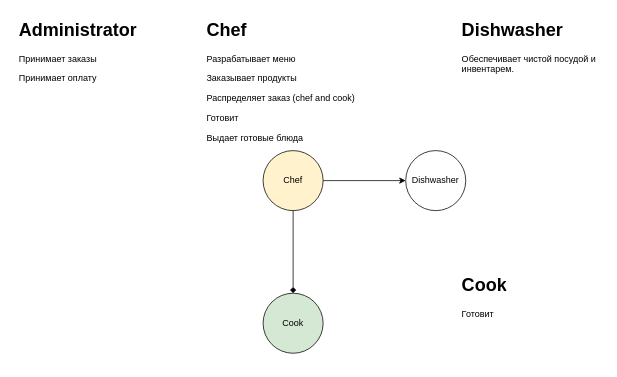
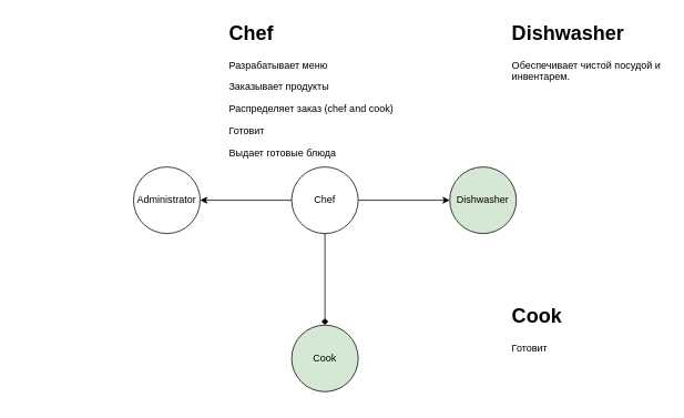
  <mxCell id="0" />
  <mxCell id="1" parent="0" />
- <mxCell id="2" value="Chef" style="ellipse;whiteSpace=wrap;html=1;aspect=fixed;fillColor=#fff2cc;" vertex="1" parent="1"><mxGeometry x="350" y="200" width="80" height="80" as="geometry" /></mxCell>
+ <mxCell id="2" value="Chef" style="ellipse;whiteSpace=wrap;html=1;aspect=fixed;" vertex="1" parent="1"><mxGeometry x="350" y="200" width="80" height="80" as="geometry" /></mxCell>
  <mxCell id="3" value="Cook" style="ellipse;whiteSpace=wrap;html=1;aspect=fixed;fillColor=#d5e8d4;" vertex="1" parent="1"><mxGeometry x="350" y="390" width="80" height="80" as="geometry" /></mxCell>
- <mxCell id="5" value="Dishwasher" style="ellipse;whiteSpace=wrap;html=1;aspect=fixed;" vertex="1" parent="1"><mxGeometry x="540" y="200" width="80" height="80" as="geometry" /></mxCell>
+ <mxCell id="4" value="Administrator" style="ellipse;whiteSpace=wrap;html=1;aspect=fixed;" vertex="1" parent="1"><mxGeometry x="160" y="200" width="80" height="80" as="geometry" /></mxCell>
+ <mxCell id="5" value="Dishwasher" style="ellipse;whiteSpace=wrap;html=1;aspect=fixed;fillColor=#d5e8d4;" vertex="1" parent="1"><mxGeometry x="540" y="200" width="80" height="80" as="geometry" /></mxCell>
+ <mxCell id="6" value="" style="endArrow=classic;html=1;rounded=0;entryX=1;entryY=0.5;entryDx=0;entryDy=0;exitX=0;exitY=0.5;exitDx=0;exitDy=0;" edge="1" parent="1" source="2" target="4"><mxGeometry width="50" height="50" relative="1" as="geometry"><mxPoint x="400" y="440" as="sourcePoint" /><mxPoint x="450" y="390" as="targetPoint" /></mxGeometry></mxCell>
  <mxCell id="7" value="" style="endArrow=classic;html=1;rounded=0;entryX=0;entryY=0.5;entryDx=0;entryDy=0;exitX=1;exitY=0.5;exitDx=0;exitDy=0;" edge="1" parent="1" source="2" target="5"><mxGeometry width="50" height="50" relative="1" as="geometry"><mxPoint x="400" y="440" as="sourcePoint" /><mxPoint x="450" y="390" as="targetPoint" /></mxGeometry></mxCell>
  <mxCell id="8" value="" style="endArrow=diamond;html=1;rounded=0;exitX=0.5;exitY=1;exitDx=0;exitDy=0;" edge="1" parent="1" source="2" target="3"><mxGeometry width="50" height="50" relative="1" as="geometry"><mxPoint x="400" y="440" as="sourcePoint" /><mxPoint x="450" y="390" as="targetPoint" /></mxGeometry></mxCell>
- <mxCell id="9" value="&lt;h1&gt;Administrator&lt;br&gt;&lt;/h1&gt;&lt;p&gt;Принимает заказы&lt;/p&gt;&lt;p&gt;Принимает оплату&lt;/p&gt;" style="text;html=1;strokeColor=none;fillColor=none;spacing=5;spacingTop=-20;whiteSpace=wrap;overflow=hidden;rounded=0;" vertex="1" parent="1"><mxGeometry x="20" y="20" width="190" height="120" as="geometry" /></mxCell>
  <mxCell id="10" value="&lt;h1&gt;Chef&lt;br&gt;&lt;/h1&gt;&lt;p&gt;Разрабатывает меню&lt;/p&gt;&lt;p&gt;Заказывает продукты&lt;/p&gt;&lt;p&gt;Распределяет заказ (chef and cook)&lt;/p&gt;&lt;p&gt;Готовит&lt;/p&gt;&lt;p&gt;Выдает готовые блюда&lt;/p&gt;" style="text;html=1;strokeColor=none;fillColor=none;spacing=5;spacingTop=-20;whiteSpace=wrap;overflow=hidden;rounded=0;" vertex="1" parent="1"><mxGeometry x="270" y="20" width="250" height="180" as="geometry" /></mxCell>
  <mxCell id="11" value="&lt;h1&gt;Dishwasher&lt;br&gt;&lt;/h1&gt;&lt;p&gt;Обеспечивает чистой посудой и инвентарем.&lt;/p&gt;" style="text;html=1;strokeColor=none;fillColor=none;spacing=5;spacingTop=-20;whiteSpace=wrap;overflow=hidden;rounded=0;" vertex="1" parent="1"><mxGeometry x="610" y="20" width="190" height="120" as="geometry" /></mxCell>
  <mxCell id="12" value="&lt;h1&gt;Cook&lt;br&gt;&lt;/h1&gt;&lt;p&gt;Готовит&lt;/p&gt;" style="text;html=1;strokeColor=none;fillColor=none;spacing=5;spacingTop=-20;whiteSpace=wrap;overflow=hidden;rounded=0;" vertex="1" parent="1"><mxGeometry x="610" y="360" width="190" height="120" as="geometry" /></mxCell>
